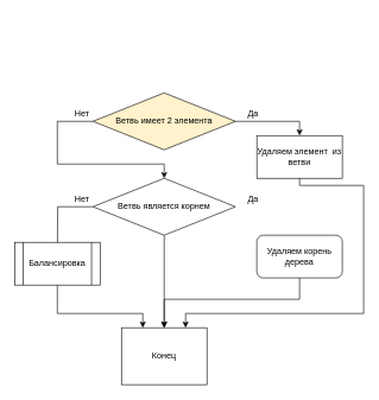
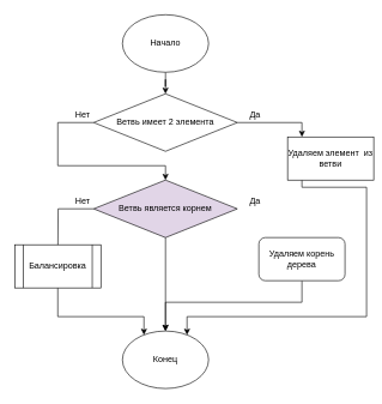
  <mxCell id="0" />
  <mxCell id="1" parent="0" />
- <mxCell id="4" value="Конец" style="whiteSpace=wrap;html=1;rounded=0;" vertex="1" parent="1"><mxGeometry x="170" y="460" width="120" height="80" as="geometry" /></mxCell>
+ <mxCell id="2" style="edgeStyle=orthogonalEdgeStyle;rounded=0;orthogonalLoop=1;jettySize=auto;html=1;" edge="1" parent="1" source="3" target="7"><mxGeometry relative="1" as="geometry" /></mxCell>
+ <mxCell id="3" value="Начало" style="ellipse;whiteSpace=wrap;html=1;" vertex="1" parent="1"><mxGeometry x="170" y="20" width="120" height="80" as="geometry" /></mxCell>
+ <mxCell id="4" value="Конец" style="ellipse;whiteSpace=wrap;html=1;" vertex="1" parent="1"><mxGeometry x="170" y="460" width="120" height="80" as="geometry" /></mxCell>
  <mxCell id="5" style="edgeStyle=orthogonalEdgeStyle;rounded=0;orthogonalLoop=1;jettySize=auto;html=1;" edge="1" parent="1" source="7" target="10"><mxGeometry relative="1" as="geometry"><Array as="points"><mxPoint x="80" y="170" /><mxPoint x="80" y="230" /><mxPoint x="230" y="230" /></Array></mxGeometry></mxCell>
  <mxCell id="6" style="edgeStyle=orthogonalEdgeStyle;rounded=0;orthogonalLoop=1;jettySize=auto;html=1;" edge="1" parent="1" source="7" target="14"><mxGeometry relative="1" as="geometry"><Array as="points"><mxPoint x="420" y="170" /></Array></mxGeometry></mxCell>
- <mxCell id="7" value="Ветвь имеет 2 элемента" style="rhombus;whiteSpace=wrap;html=1;fillColor=#fff2cc;" vertex="1" parent="1"><mxGeometry x="130" y="130" width="200" height="80" as="geometry" /></mxCell>
+ <mxCell id="7" value="Ветвь имеет 2 элемента" style="rhombus;whiteSpace=wrap;html=1;" vertex="1" parent="1"><mxGeometry x="130" y="130" width="200" height="80" as="geometry" /></mxCell>
  <mxCell id="8" style="edgeStyle=orthogonalEdgeStyle;rounded=0;orthogonalLoop=1;jettySize=auto;html=1;" edge="1" parent="1" source="10"><mxGeometry relative="1" as="geometry"><mxPoint x="80" y="370" as="targetPoint" /></mxGeometry></mxCell>
  <mxCell id="9" style="edgeStyle=orthogonalEdgeStyle;rounded=0;orthogonalLoop=1;jettySize=auto;html=1;" edge="1" parent="1" source="10" target="4"><mxGeometry relative="1" as="geometry" /></mxCell>
- <mxCell id="10" value="Ветвь является корнем" style="rhombus;whiteSpace=wrap;html=1;" vertex="1" parent="1"><mxGeometry x="130" y="250" width="200" height="80" as="geometry" /></mxCell>
+ <mxCell id="10" value="Ветвь является корнем" style="rhombus;whiteSpace=wrap;html=1;fillColor=#e1d5e7;" vertex="1" parent="1"><mxGeometry x="130" y="250" width="200" height="80" as="geometry" /></mxCell>
  <mxCell id="11" style="edgeStyle=orthogonalEdgeStyle;rounded=0;orthogonalLoop=1;jettySize=auto;html=1;" edge="1" parent="1" source="12" target="4"><mxGeometry relative="1" as="geometry"><Array as="points"><mxPoint x="80" y="440" /><mxPoint x="200" y="440" /></Array></mxGeometry></mxCell>
  <mxCell id="12" value="Балансировка" style="shape=process;whiteSpace=wrap;html=1;backgroundOutline=1;" vertex="1" parent="1"><mxGeometry x="20" y="340" width="120" height="60" as="geometry" /></mxCell>
  <mxCell id="13" style="edgeStyle=orthogonalEdgeStyle;rounded=0;orthogonalLoop=1;jettySize=auto;html=1;" edge="1" parent="1" source="14" target="4"><mxGeometry relative="1" as="geometry"><Array as="points"><mxPoint x="420" y="260" /><mxPoint x="510" y="260" /><mxPoint x="510" y="440" /><mxPoint x="260" y="440" /></Array></mxGeometry></mxCell>
- <mxCell id="14" value="Удаляем элемент&amp;nbsp; из ветви" style="rounded=0;whiteSpace=wrap;html=1;" vertex="1" parent="1"><mxGeometry x="360" y="190" width="120" height="60" as="geometry" /></mxCell>
+ <mxCell id="14" value="Удаляем элемент&amp;nbsp; из ветви" style="rounded=0;whiteSpace=wrap;html=1;" vertex="1" parent="1"><mxGeometry x="400" y="190" width="120" height="60" as="geometry" /></mxCell>
  <mxCell id="15" style="edgeStyle=orthogonalEdgeStyle;rounded=0;orthogonalLoop=1;jettySize=auto;html=1;" edge="1" parent="1" source="16" target="4"><mxGeometry relative="1" as="geometry"><Array as="points"><mxPoint x="420" y="420" /><mxPoint x="230" y="420" /></Array></mxGeometry></mxCell>
  <mxCell id="16" value="Удаляем корень дерева" style="whiteSpace=wrap;html=1;rounded=1;" vertex="1" parent="1"><mxGeometry x="360" y="330" width="120" height="60" as="geometry" /></mxCell>
  <mxCell id="17" value="Нет" style="text;html=1;strokeColor=none;fillColor=none;align=center;verticalAlign=middle;whiteSpace=wrap;rounded=0;" vertex="1" parent="1"><mxGeometry x="90" y="150" width="50" height="20" as="geometry" /></mxCell>
  <mxCell id="18" value="Нет" style="text;html=1;strokeColor=none;fillColor=none;align=center;verticalAlign=middle;whiteSpace=wrap;rounded=0;" vertex="1" parent="1"><mxGeometry x="90" y="270" width="50" height="20" as="geometry" /></mxCell>
  <mxCell id="19" value="Да" style="text;html=1;strokeColor=none;fillColor=none;align=center;verticalAlign=middle;whiteSpace=wrap;rounded=0;" vertex="1" parent="1"><mxGeometry x="330" y="150" width="50" height="20" as="geometry" /></mxCell>
  <mxCell id="20" value="Да" style="text;html=1;strokeColor=none;fillColor=none;align=center;verticalAlign=middle;whiteSpace=wrap;rounded=0;" vertex="1" parent="1"><mxGeometry x="330" y="270" width="50" height="20" as="geometry" /></mxCell>
